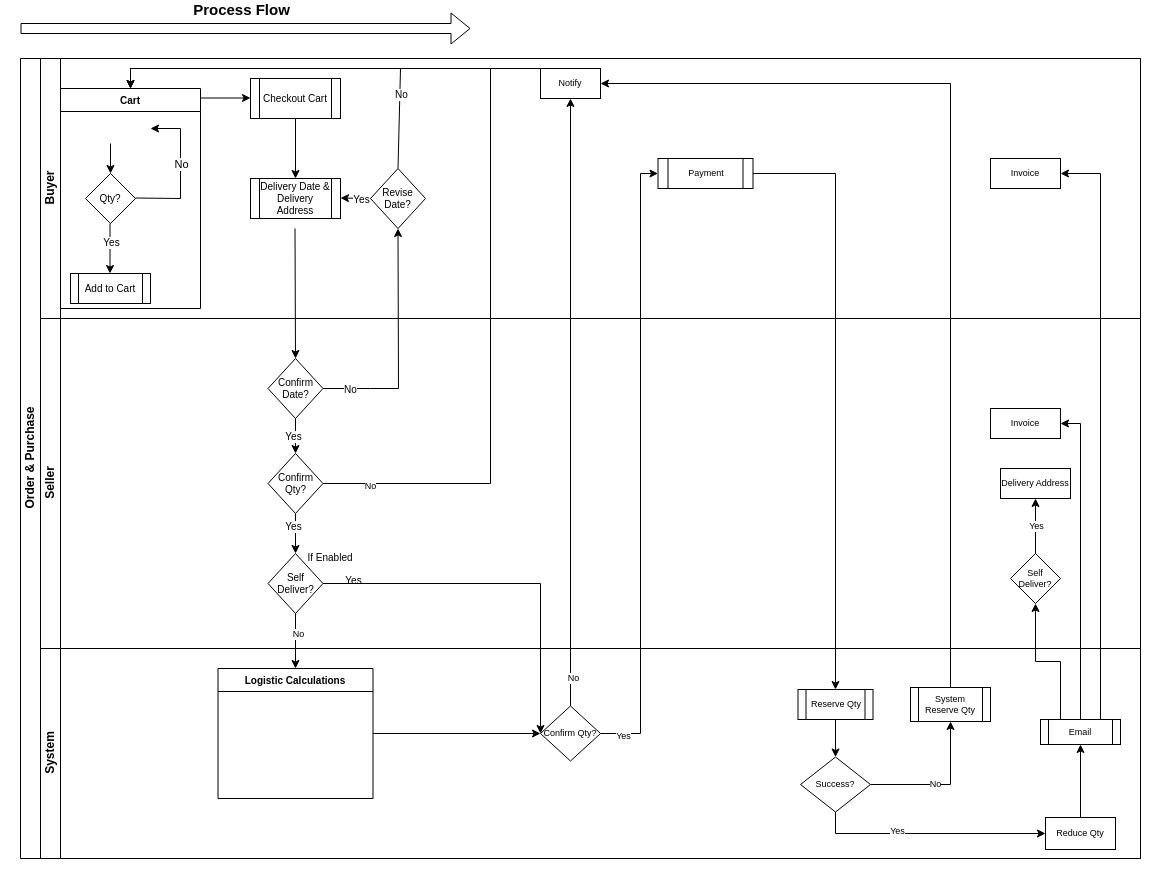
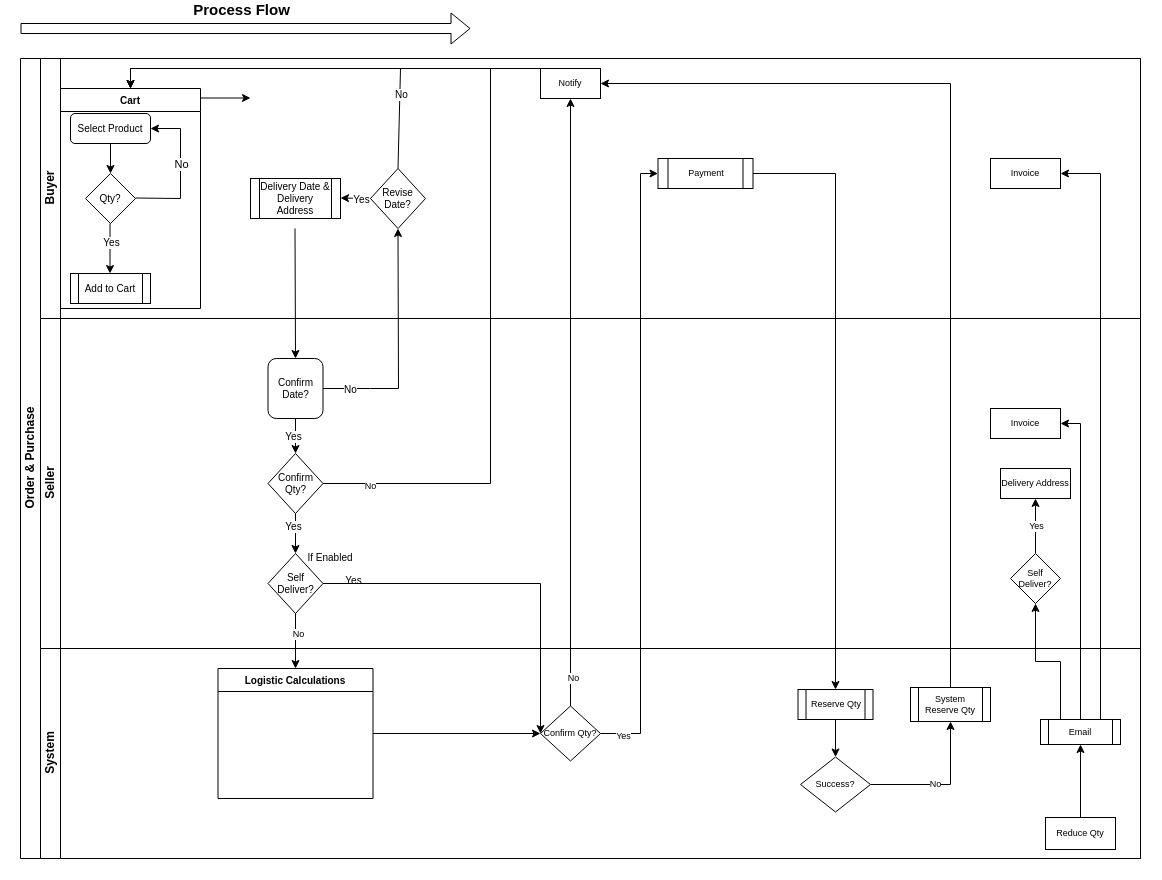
  <mxCell id="0" />
  <mxCell id="1" parent="0" />
  <mxCell id="2" value="Order &amp;amp; Purchase" style="swimlane;html=1;childLayout=stackLayout;resizeParent=1;resizeParentMax=0;horizontal=0;startSize=20;horizontalStack=0;" parent="1" vertex="1"><mxGeometry x="20" y="50" width="1120" height="800" as="geometry" /></mxCell>
  <mxCell id="3" value="Buyer" style="swimlane;html=1;startSize=20;horizontal=0;" parent="2" vertex="1"><mxGeometry x="20" width="1100" height="260" as="geometry" /></mxCell>
  <mxCell id="4" value="Cart" style="swimlane;fontSize=10;" vertex="1" parent="3"><mxGeometry x="20" y="30" width="140" height="220" as="geometry"><mxRectangle x="20" width="50" height="23" as="alternateBounds" /></mxGeometry></mxCell>
+ <mxCell id="5" value="Select Product" style="rounded=1;whiteSpace=wrap;html=1;fontSize=10;" vertex="1" parent="4"><mxGeometry x="10" y="25" width="80" height="30" as="geometry" /></mxCell>
  <mxCell id="6" value="&lt;font size=&quot;1&quot;&gt;Qty?&lt;/font&gt;" style="rhombus;whiteSpace=wrap;html=1;" vertex="1" parent="4"><mxGeometry x="25" y="85" width="50" height="50" as="geometry" /></mxCell>
  <mxCell id="7" value="" style="endArrow=classic;html=1;rounded=0;fontSize=11;" edge="1" parent="4"><mxGeometry width="50" height="50" relative="1" as="geometry"><mxPoint x="50" y="55" as="sourcePoint" /><mxPoint x="50" y="85" as="targetPoint" /><Array as="points" /></mxGeometry></mxCell>
  <mxCell id="8" value="" style="endArrow=classic;html=1;rounded=0;fontSize=11;entryX=1;entryY=0.5;entryDx=0;entryDy=0;" edge="1" parent="4"><mxGeometry width="50" height="50" relative="1" as="geometry"><mxPoint x="75" y="109.5" as="sourcePoint" /><mxPoint x="90" y="40" as="targetPoint" /><Array as="points"><mxPoint x="120" y="110" /><mxPoint x="120" y="40" /></Array></mxGeometry></mxCell>
  <mxCell id="9" value="No" style="edgeLabel;html=1;align=center;verticalAlign=middle;resizable=0;points=[];fontSize=11;" vertex="1" connectable="0" parent="8"><mxGeometry x="-0.09" relative="1" as="geometry"><mxPoint y="-14" as="offset" /></mxGeometry></mxCell>
  <mxCell id="10" value="&lt;font size=&quot;1&quot;&gt;Add to Cart&lt;/font&gt;" style="shape=process;whiteSpace=wrap;html=1;backgroundOutline=1;fontSize=11;" vertex="1" parent="4"><mxGeometry x="10" y="185" width="80" height="30" as="geometry" /></mxCell>
  <mxCell id="11" value="" style="endArrow=classic;html=1;rounded=0;fontSize=10;" edge="1" parent="4"><mxGeometry width="50" height="50" relative="1" as="geometry"><mxPoint x="49.5" y="135" as="sourcePoint" /><mxPoint x="49.5" y="185" as="targetPoint" /></mxGeometry></mxCell>
  <mxCell id="12" value="Yes" style="edgeLabel;html=1;align=center;verticalAlign=middle;resizable=0;points=[];fontSize=10;" vertex="1" connectable="0" parent="11"><mxGeometry x="-0.28" y="1" relative="1" as="geometry"><mxPoint as="offset" /></mxGeometry></mxCell>
  <mxCell id="13" value="" style="endArrow=classic;html=1;rounded=0;fontSize=10;" edge="1" parent="3"><mxGeometry width="50" height="50" relative="1" as="geometry"><mxPoint x="160" y="39.5" as="sourcePoint" /><mxPoint x="210" y="39.5" as="targetPoint" /></mxGeometry></mxCell>
- <mxCell id="14" style="edgeStyle=orthogonalEdgeStyle;rounded=0;orthogonalLoop=1;jettySize=auto;html=1;exitX=0.5;exitY=1;exitDx=0;exitDy=0;entryX=0.5;entryY=0;entryDx=0;entryDy=0;fontSize=10;" edge="1" parent="3" source="15" target="16"><mxGeometry relative="1" as="geometry" /></mxCell>
- <mxCell id="15" value="Checkout Cart" style="shape=process;whiteSpace=wrap;html=1;backgroundOutline=1;fontSize=10;" vertex="1" parent="3"><mxGeometry x="210" y="20" width="90" height="40" as="geometry" /></mxCell>
  <mxCell id="16" value="Delivery Date &amp;amp; Delivery Address" style="shape=process;whiteSpace=wrap;html=1;backgroundOutline=1;fontSize=10;" vertex="1" parent="3"><mxGeometry x="210" y="120" width="90" height="40" as="geometry" /></mxCell>
  <mxCell id="17" value="" style="endArrow=classic;html=1;rounded=0;fontSize=10;entryX=0.5;entryY=0;entryDx=0;entryDy=0;" edge="1" parent="3" target="31"><mxGeometry width="50" height="50" relative="1" as="geometry"><mxPoint x="254.5" y="170" as="sourcePoint" /><mxPoint x="255" y="280" as="targetPoint" /></mxGeometry></mxCell>
  <mxCell id="18" value="Revise Date?" style="rhombus;whiteSpace=wrap;html=1;fontSize=10;" vertex="1" parent="3"><mxGeometry x="330" y="110" width="55" height="60" as="geometry" /></mxCell>
  <mxCell id="19" value="" style="endArrow=classic;html=1;rounded=0;fontSize=10;" edge="1" parent="3"><mxGeometry width="50" height="50" relative="1" as="geometry"><mxPoint x="330" y="140" as="sourcePoint" /><mxPoint x="300" y="139.5" as="targetPoint" /></mxGeometry></mxCell>
  <mxCell id="20" value="Yes" style="edgeLabel;html=1;align=center;verticalAlign=middle;resizable=0;points=[];fontSize=10;" vertex="1" connectable="0" parent="19"><mxGeometry x="-0.4" y="1" relative="1" as="geometry"><mxPoint as="offset" /></mxGeometry></mxCell>
  <mxCell id="21" value="" style="endArrow=classic;html=1;rounded=0;fontSize=10;entryX=0.5;entryY=0;entryDx=0;entryDy=0;exitX=0.5;exitY=0;exitDx=0;exitDy=0;" edge="1" parent="3" source="18" target="4"><mxGeometry width="50" height="50" relative="1" as="geometry"><mxPoint x="360" y="110" as="sourcePoint" /><mxPoint x="360" y="10" as="targetPoint" /><Array as="points"><mxPoint x="360" y="10" /><mxPoint x="90" y="10" /></Array></mxGeometry></mxCell>
  <mxCell id="22" value="No" style="edgeLabel;html=1;align=center;verticalAlign=middle;resizable=0;points=[];fontSize=10;" vertex="1" connectable="0" parent="21"><mxGeometry x="-0.615" y="-1" relative="1" as="geometry"><mxPoint as="offset" /></mxGeometry></mxCell>
  <mxCell id="23" style="edgeStyle=orthogonalEdgeStyle;rounded=0;orthogonalLoop=1;jettySize=auto;html=1;exitX=0;exitY=0.5;exitDx=0;exitDy=0;entryX=0.5;entryY=0;entryDx=0;entryDy=0;fontSize=9;" edge="1" parent="3" source="24" target="4"><mxGeometry relative="1" as="geometry"><Array as="points"><mxPoint x="500" y="10" /><mxPoint x="90" y="10" /></Array></mxGeometry></mxCell>
  <mxCell id="24" value="Notify" style="rounded=0;whiteSpace=wrap;html=1;fontSize=9;" vertex="1" parent="3"><mxGeometry x="500" y="10" width="60" height="30" as="geometry" /></mxCell>
  <mxCell id="25" value="Payment" style="shape=process;whiteSpace=wrap;html=1;backgroundOutline=1;fontSize=9;" vertex="1" parent="3"><mxGeometry x="617.5" y="100" width="95" height="30" as="geometry" /></mxCell>
  <mxCell id="26" value="Invoice" style="rounded=0;whiteSpace=wrap;html=1;fontSize=9;" vertex="1" parent="3"><mxGeometry x="950" y="100" width="70" height="30" as="geometry" /></mxCell>
  <mxCell id="27" value="" style="endArrow=classic;html=1;rounded=0;fontSize=10;exitX=1;exitY=0.5;exitDx=0;exitDy=0;entryX=0.5;entryY=1;entryDx=0;entryDy=0;" edge="1" parent="2" source="31" target="18"><mxGeometry width="50" height="50" relative="1" as="geometry"><mxPoint x="310" y="300" as="sourcePoint" /><mxPoint x="380" y="330" as="targetPoint" /><Array as="points"><mxPoint x="350" y="330" /><mxPoint x="378" y="330" /></Array></mxGeometry></mxCell>
  <mxCell id="28" value="No" style="edgeLabel;html=1;align=center;verticalAlign=middle;resizable=0;points=[];fontSize=10;" vertex="1" connectable="0" parent="27"><mxGeometry x="0.214" relative="1" as="geometry"><mxPoint x="-48" y="68" as="offset" /></mxGeometry></mxCell>
  <mxCell id="29" value="Seller" style="swimlane;html=1;startSize=20;horizontal=0;" parent="2" vertex="1"><mxGeometry x="20" y="260" width="1100" height="330" as="geometry" /></mxCell>
  <mxCell id="30" style="edgeStyle=orthogonalEdgeStyle;rounded=0;orthogonalLoop=1;jettySize=auto;html=1;exitX=0.5;exitY=1;exitDx=0;exitDy=0;entryX=0.5;entryY=0;entryDx=0;entryDy=0;fontSize=10;" edge="1" parent="29" source="31" target="36"><mxGeometry relative="1" as="geometry" /></mxCell>
- <mxCell id="31" value="Confirm Date?" style="rhombus;whiteSpace=wrap;html=1;fontSize=10;" vertex="1" parent="29"><mxGeometry x="227.5" y="40" width="55" height="60" as="geometry" /></mxCell>
+ <mxCell id="31" value="Confirm Date?" style="whiteSpace=wrap;html=1;fontSize=10;rounded=1;" vertex="1" parent="29"><mxGeometry x="227.5" y="40" width="55" height="60" as="geometry" /></mxCell>
  <mxCell id="32" value="Self Deliver?" style="rhombus;whiteSpace=wrap;html=1;fontSize=10;" vertex="1" parent="29"><mxGeometry x="227.5" y="235" width="55" height="60" as="geometry" /></mxCell>
  <mxCell id="33" value="If Enabled" style="text;html=1;strokeColor=none;fillColor=none;align=center;verticalAlign=middle;whiteSpace=wrap;rounded=0;fontSize=10;" vertex="1" parent="29"><mxGeometry x="260" y="224" width="60" height="30" as="geometry" /></mxCell>
  <mxCell id="34" value="Yes" style="edgeLabel;html=1;align=center;verticalAlign=middle;resizable=0;points=[];fontSize=10;" vertex="1" connectable="0" parent="29"><mxGeometry x="379.999" y="224.0" as="geometry"><mxPoint x="-67" y="37" as="offset" /></mxGeometry></mxCell>
  <mxCell id="35" style="edgeStyle=orthogonalEdgeStyle;rounded=0;orthogonalLoop=1;jettySize=auto;html=1;exitX=0.5;exitY=1;exitDx=0;exitDy=0;entryX=0.5;entryY=0;entryDx=0;entryDy=0;fontSize=9;" edge="1" parent="29" source="36" target="32"><mxGeometry relative="1" as="geometry" /></mxCell>
  <mxCell id="36" value="Confirm Qty?" style="rhombus;whiteSpace=wrap;html=1;fontSize=10;" vertex="1" parent="29"><mxGeometry x="227.5" y="135" width="55" height="60" as="geometry" /></mxCell>
  <mxCell id="37" value="Yes" style="edgeLabel;html=1;align=center;verticalAlign=middle;resizable=0;points=[];fontSize=10;" vertex="1" connectable="0" parent="29"><mxGeometry x="319.999" y="170.0" as="geometry"><mxPoint x="-67" y="37" as="offset" /></mxGeometry></mxCell>
  <mxCell id="38" value="Invoice" style="rounded=0;whiteSpace=wrap;html=1;fontSize=9;" vertex="1" parent="29"><mxGeometry x="950" y="90" width="70" height="30" as="geometry" /></mxCell>
  <mxCell id="39" style="edgeStyle=orthogonalEdgeStyle;rounded=0;orthogonalLoop=1;jettySize=auto;html=1;exitX=0.5;exitY=0;exitDx=0;exitDy=0;entryX=0.5;entryY=1;entryDx=0;entryDy=0;fontSize=9;" edge="1" parent="29" source="40" target="41"><mxGeometry relative="1" as="geometry" /></mxCell>
  <mxCell id="40" value="Self Deliver?" style="rhombus;whiteSpace=wrap;html=1;fontSize=9;" vertex="1" parent="29"><mxGeometry x="970" y="235" width="50" height="50" as="geometry" /></mxCell>
  <mxCell id="41" value="Delivery Address" style="rounded=0;whiteSpace=wrap;html=1;fontSize=9;" vertex="1" parent="29"><mxGeometry x="960" y="150" width="70" height="30" as="geometry" /></mxCell>
  <mxCell id="42" value="" style="endArrow=classic;html=1;rounded=0;fontSize=10;entryX=0.5;entryY=0;entryDx=0;entryDy=0;exitX=0.5;exitY=1;exitDx=0;exitDy=0;" edge="1" parent="2" source="32" target="53"><mxGeometry width="50" height="50" relative="1" as="geometry"><mxPoint x="300" y="540" as="sourcePoint" /><mxPoint x="274.5" y="541" as="targetPoint" /></mxGeometry></mxCell>
  <mxCell id="43" value="No" style="edgeLabel;html=1;align=center;verticalAlign=middle;resizable=0;points=[];fontSize=9;" vertex="1" connectable="0" parent="42"><mxGeometry x="-0.286" y="2" relative="1" as="geometry"><mxPoint as="offset" /></mxGeometry></mxCell>
  <mxCell id="44" style="edgeStyle=orthogonalEdgeStyle;rounded=0;orthogonalLoop=1;jettySize=auto;html=1;exitX=1;exitY=0.5;exitDx=0;exitDy=0;fontSize=9;entryX=0.5;entryY=0;entryDx=0;entryDy=0;" edge="1" parent="2" source="36" target="4"><mxGeometry relative="1" as="geometry"><mxPoint x="470" y="230" as="targetPoint" /><Array as="points"><mxPoint x="470" y="425" /><mxPoint x="470" y="10" /><mxPoint x="110" y="10" /></Array></mxGeometry></mxCell>
  <mxCell id="45" value="No" style="edgeLabel;html=1;align=center;verticalAlign=middle;resizable=0;points=[];fontSize=9;" vertex="1" connectable="0" parent="44"><mxGeometry x="-0.905" y="-2" relative="1" as="geometry"><mxPoint x="1" as="offset" /></mxGeometry></mxCell>
  <mxCell id="46" style="edgeStyle=orthogonalEdgeStyle;rounded=0;orthogonalLoop=1;jettySize=auto;html=1;exitX=0.5;exitY=0;exitDx=0;exitDy=0;fontSize=9;entryX=0.5;entryY=1;entryDx=0;entryDy=0;" edge="1" parent="2" source="54" target="24"><mxGeometry relative="1" as="geometry"><mxPoint x="550" y="50" as="targetPoint" /></mxGeometry></mxCell>
  <mxCell id="47" value="No" style="edgeLabel;html=1;align=center;verticalAlign=middle;resizable=0;points=[];fontSize=9;" vertex="1" connectable="0" parent="46"><mxGeometry x="-0.909" y="-2" relative="1" as="geometry"><mxPoint as="offset" /></mxGeometry></mxCell>
  <mxCell id="48" style="edgeStyle=orthogonalEdgeStyle;rounded=0;orthogonalLoop=1;jettySize=auto;html=1;exitX=0.5;exitY=0;exitDx=0;exitDy=0;entryX=1;entryY=0.5;entryDx=0;entryDy=0;fontSize=9;" edge="1" parent="2" source="62" target="38"><mxGeometry relative="1" as="geometry" /></mxCell>
  <mxCell id="49" style="edgeStyle=orthogonalEdgeStyle;rounded=0;orthogonalLoop=1;jettySize=auto;html=1;exitX=0.75;exitY=0;exitDx=0;exitDy=0;entryX=1;entryY=0.5;entryDx=0;entryDy=0;fontSize=9;" edge="1" parent="2" source="62" target="26"><mxGeometry relative="1" as="geometry" /></mxCell>
  <mxCell id="50" style="edgeStyle=orthogonalEdgeStyle;rounded=0;orthogonalLoop=1;jettySize=auto;html=1;exitX=1;exitY=0.5;exitDx=0;exitDy=0;fontSize=9;entryX=0;entryY=0.5;entryDx=0;entryDy=0;" edge="1" parent="2" source="54" target="25"><mxGeometry relative="1" as="geometry"><mxPoint x="670" y="440" as="targetPoint" /><Array as="points"><mxPoint x="620" y="675" /><mxPoint x="620" y="115" /></Array></mxGeometry></mxCell>
  <mxCell id="51" value="System" style="swimlane;html=1;startSize=20;horizontal=0;" parent="2" vertex="1"><mxGeometry x="20" y="590" width="1100" height="210" as="geometry" /></mxCell>
  <mxCell id="52" style="edgeStyle=orthogonalEdgeStyle;rounded=0;orthogonalLoop=1;jettySize=auto;html=1;exitX=1;exitY=0.5;exitDx=0;exitDy=0;entryX=0;entryY=0.5;entryDx=0;entryDy=0;fontSize=9;" edge="1" parent="51" source="53" target="54"><mxGeometry relative="1" as="geometry" /></mxCell>
  <mxCell id="53" value="Logistic Calculations" style="swimlane;fontSize=10;" vertex="1" parent="51"><mxGeometry x="177.5" y="20" width="155" height="130" as="geometry" /></mxCell>
  <mxCell id="54" value="Confirm Qty?" style="rhombus;whiteSpace=wrap;html=1;fontSize=9;" vertex="1" parent="51"><mxGeometry x="500" y="57.5" width="60" height="55" as="geometry" /></mxCell>
  <mxCell id="55" style="edgeStyle=orthogonalEdgeStyle;rounded=0;orthogonalLoop=1;jettySize=auto;html=1;exitX=0.5;exitY=0;exitDx=0;exitDy=0;entryX=0.5;entryY=1;entryDx=0;entryDy=0;fontSize=9;" edge="1" parent="51" source="56" target="62"><mxGeometry relative="1" as="geometry" /></mxCell>
  <mxCell id="56" value="Reduce Qty" style="rounded=0;whiteSpace=wrap;html=1;fontSize=9;" vertex="1" parent="51"><mxGeometry x="1005" y="169" width="70" height="32" as="geometry" /></mxCell>
- <mxCell id="57" style="edgeStyle=orthogonalEdgeStyle;rounded=0;orthogonalLoop=1;jettySize=auto;html=1;exitX=0.5;exitY=1;exitDx=0;exitDy=0;entryX=0;entryY=0.5;entryDx=0;entryDy=0;fontSize=9;" edge="1" parent="51" source="61" target="56"><mxGeometry relative="1" as="geometry" /></mxCell>
- <mxCell id="58" value="Yes" style="edgeLabel;html=1;align=center;verticalAlign=middle;resizable=0;points=[];fontSize=9;" vertex="1" connectable="0" parent="57"><mxGeometry x="-0.279" y="3" relative="1" as="geometry"><mxPoint as="offset" /></mxGeometry></mxCell>
  <mxCell id="59" style="edgeStyle=orthogonalEdgeStyle;rounded=0;orthogonalLoop=1;jettySize=auto;html=1;exitX=1;exitY=0.5;exitDx=0;exitDy=0;entryX=0.5;entryY=1;entryDx=0;entryDy=0;fontSize=9;" edge="1" parent="51" source="61" target="65"><mxGeometry relative="1" as="geometry" /></mxCell>
  <mxCell id="60" value="No" style="edgeLabel;html=1;align=center;verticalAlign=middle;resizable=0;points=[];fontSize=9;" vertex="1" connectable="0" parent="59"><mxGeometry x="-0.105" y="1" relative="1" as="geometry"><mxPoint as="offset" /></mxGeometry></mxCell>
  <mxCell id="61" value="Success?" style="rhombus;whiteSpace=wrap;html=1;fontSize=9;" vertex="1" parent="51"><mxGeometry x="760" y="108.5" width="70" height="55" as="geometry" /></mxCell>
  <mxCell id="62" value="Email" style="shape=process;whiteSpace=wrap;html=1;backgroundOutline=1;fontSize=9;" vertex="1" parent="51"><mxGeometry x="1000" y="71" width="80" height="25" as="geometry" /></mxCell>
  <mxCell id="63" style="edgeStyle=orthogonalEdgeStyle;rounded=0;orthogonalLoop=1;jettySize=auto;html=1;exitX=0.5;exitY=1;exitDx=0;exitDy=0;entryX=0.5;entryY=0;entryDx=0;entryDy=0;fontSize=9;" edge="1" parent="51" source="64" target="61"><mxGeometry relative="1" as="geometry" /></mxCell>
  <mxCell id="64" value="Reserve Qty" style="shape=process;whiteSpace=wrap;html=1;backgroundOutline=1;fontSize=9;" vertex="1" parent="51"><mxGeometry x="757.5" y="41" width="75" height="30" as="geometry" /></mxCell>
  <mxCell id="65" value="System Reserve Qty" style="shape=process;whiteSpace=wrap;html=1;backgroundOutline=1;fontSize=9;" vertex="1" parent="51"><mxGeometry x="870" y="39" width="80" height="34" as="geometry" /></mxCell>
  <mxCell id="66" style="edgeStyle=orthogonalEdgeStyle;rounded=0;orthogonalLoop=1;jettySize=auto;html=1;exitX=1;exitY=0.5;exitDx=0;exitDy=0;fontSize=9;" edge="1" parent="2" source="25" target="64"><mxGeometry relative="1" as="geometry" /></mxCell>
  <mxCell id="67" style="edgeStyle=orthogonalEdgeStyle;rounded=0;orthogonalLoop=1;jettySize=auto;html=1;exitX=0.5;exitY=0;exitDx=0;exitDy=0;entryX=1;entryY=0.5;entryDx=0;entryDy=0;fontSize=9;" edge="1" parent="2" source="65" target="24"><mxGeometry relative="1" as="geometry" /></mxCell>
  <mxCell id="68" value="" style="endArrow=classic;html=1;rounded=0;fontSize=10;exitX=1;exitY=0.5;exitDx=0;exitDy=0;entryX=0;entryY=0.5;entryDx=0;entryDy=0;" edge="1" parent="2" source="32" target="54"><mxGeometry width="50" height="50" relative="1" as="geometry"><mxPoint x="310" y="495" as="sourcePoint" /><mxPoint x="380" y="525" as="targetPoint" /><Array as="points"><mxPoint x="520" y="525" /></Array></mxGeometry></mxCell>
  <mxCell id="69" style="edgeStyle=orthogonalEdgeStyle;rounded=0;orthogonalLoop=1;jettySize=auto;html=1;exitX=0.25;exitY=0;exitDx=0;exitDy=0;entryX=0.5;entryY=1;entryDx=0;entryDy=0;fontSize=9;" edge="1" parent="2" source="62" target="40"><mxGeometry relative="1" as="geometry" /></mxCell>
  <mxCell id="70" value="Yes" style="edgeLabel;html=1;align=center;verticalAlign=middle;resizable=0;points=[];fontSize=10;" vertex="1" connectable="0" parent="1"><mxGeometry x="359.789" y="390.5" as="geometry"><mxPoint x="-67" y="37" as="offset" /></mxGeometry></mxCell>
  <mxCell id="71" value="" style="shape=flexArrow;endArrow=classic;html=1;rounded=0;fontSize=9;" edge="1" parent="1"><mxGeometry width="50" height="50" relative="1" as="geometry"><mxPoint x="20" y="20" as="sourcePoint" /><mxPoint x="470" y="20" as="targetPoint" /></mxGeometry></mxCell>
  <mxCell id="72" value="Process Flow" style="edgeLabel;html=1;align=center;verticalAlign=middle;resizable=0;points=[];fontSize=15;fontStyle=1" vertex="1" connectable="0" parent="71"><mxGeometry x="-0.178" relative="1" as="geometry"><mxPoint x="35" y="-20" as="offset" /></mxGeometry></mxCell>
  <mxCell id="73" value="Yes" style="edgeLabel;html=1;align=center;verticalAlign=middle;resizable=0;points=[];fontSize=9;" vertex="1" connectable="0" parent="1"><mxGeometry x="582" y="680.5" as="geometry"><mxPoint x="40" y="47" as="offset" /></mxGeometry></mxCell>
  <mxCell id="74" value="Yes" style="edgeLabel;html=1;align=center;verticalAlign=middle;resizable=0;points=[];fontSize=9;" vertex="1" connectable="0" parent="1"><mxGeometry x="907.5" y="832" as="geometry"><mxPoint x="128" y="-315" as="offset" /></mxGeometry></mxCell>
